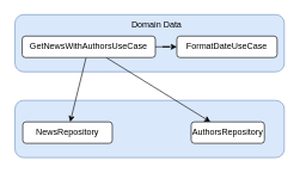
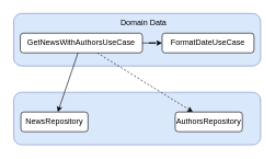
  <mxCell id="0" />
  <mxCell id="1" parent="0" />
  <mxCell id="2" value="" style="rounded=1;whiteSpace=wrap;html=1;fillColor=#dae8fc;strokeColor=#6c8ebf;" parent="1" vertex="1"><mxGeometry x="20" y="140" width="376" height="80" as="geometry" /></mxCell>
  <mxCell id="3" value="" style="rounded=1;whiteSpace=wrap;html=1;fillColor=#dae8fc;strokeColor=#6c8ebf;" parent="1" vertex="1"><mxGeometry x="20" y="20" width="376" height="80" as="geometry" /></mxCell>
  <mxCell id="4" value="" style="edgeStyle=orthogonalEdgeStyle;rounded=0;orthogonalLoop=1;jettySize=auto;html=1;" parent="1" source="7" target="9" edge="1"><mxGeometry relative="1" as="geometry" /></mxCell>
- <mxCell id="5" value="" style="rounded=0;orthogonalLoop=1;jettySize=auto;html=1;" parent="1" source="7" target="11" edge="1"><mxGeometry relative="1" as="geometry" /></mxCell>
+ <mxCell id="5" value="" style="rounded=0;orthogonalLoop=1;jettySize=auto;html=1;dashed=1;" parent="1" source="7" target="11" edge="1"><mxGeometry relative="1" as="geometry" /></mxCell>
  <mxCell id="6" value="" style="edgeStyle=none;rounded=0;orthogonalLoop=1;jettySize=auto;html=1;" parent="1" source="7" target="10" edge="1"><mxGeometry relative="1" as="geometry" /></mxCell>
  <mxCell id="7" value="GetNewsWithAuthorsUseCase" style="rounded=1;whiteSpace=wrap;html=1;" parent="1" vertex="1"><mxGeometry x="30" y="50" width="186" height="30" as="geometry" /></mxCell>
  <mxCell id="8" value="Domain Data" style="text;html=1;strokeColor=none;fillColor=none;align=center;verticalAlign=middle;whiteSpace=wrap;rounded=0;" parent="1" vertex="1"><mxGeometry x="170.01" y="20" width="96" height="30" as="geometry" /></mxCell>
  <mxCell id="9" value="FormatDateUseCase" style="rounded=1;whiteSpace=wrap;html=1;" parent="1" vertex="1"><mxGeometry x="246" y="50" width="140" height="30" as="geometry" /></mxCell>
- <mxCell id="10" value="NewsRepository" style="rounded=1;whiteSpace=wrap;html=1;" parent="1" vertex="1"><mxGeometry x="30.88" y="170" width="125" height="30" as="geometry" /></mxCell>
+ <mxCell id="10" value="NewsRepository" style="rounded=1;whiteSpace=wrap;html=1;" parent="1" vertex="1"><mxGeometry x="30.88" y="170" width="102.25" height="30" as="geometry" /></mxCell>
  <mxCell id="11" value="AuthorsRepository" style="rounded=1;whiteSpace=wrap;html=1;" parent="1" vertex="1"><mxGeometry x="266.01" y="170" width="102.25" height="30" as="geometry" /></mxCell>
